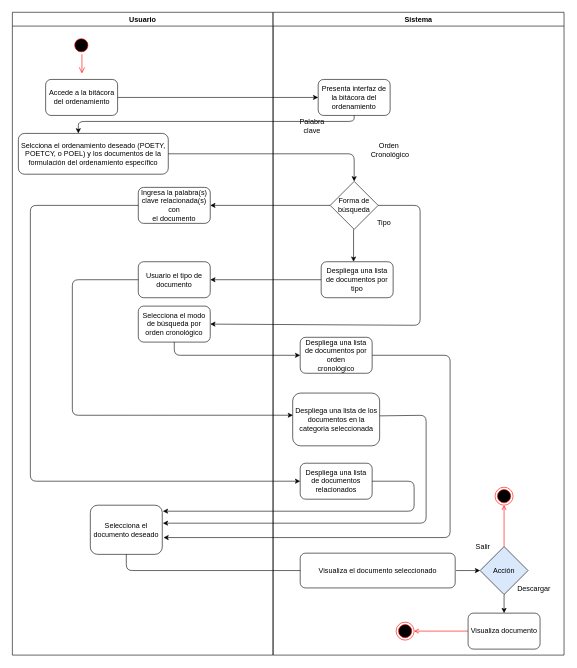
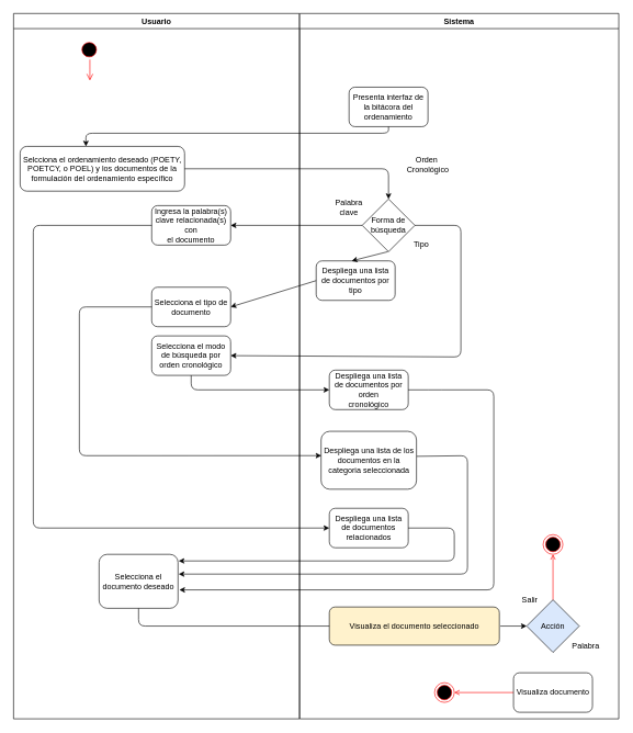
  <mxCell id="0" />
  <mxCell id="1" parent="0" />
  <mxCell id="2" value="Usuario" style="swimlane;whiteSpace=wrap" parent="1" vertex="1"><mxGeometry x="20" y="20" width="434.5" height="1072" as="geometry" /></mxCell>
  <mxCell id="3" value="" style="ellipse;shape=startState;fillColor=#000000;strokeColor=#ff0000;" parent="2" vertex="1"><mxGeometry x="100" y="40" width="30" height="30" as="geometry" /></mxCell>
  <mxCell id="4" value="" style="edgeStyle=elbowEdgeStyle;elbow=horizontal;verticalAlign=bottom;endArrow=open;endSize=8;strokeColor=#FF0000;endFill=1;rounded=0" parent="2" source="3" edge="1"><mxGeometry x="100" y="40" as="geometry"><mxPoint x="116" y="102" as="targetPoint" /></mxGeometry></mxCell>
- <mxCell id="5" value="Accede a la bitácora del ordenamiento" style="rounded=1;whiteSpace=wrap;html=1;" vertex="1" parent="2"><mxGeometry x="55.5" y="112" width="120" height="60" as="geometry" /></mxCell>
  <mxCell id="6" value="&lt;div&gt;&lt;font style=&quot;font-size: 12px&quot;&gt;Selcciona el ordenamiento deseado (POETY,&lt;/font&gt;&lt;/div&gt;&lt;div&gt;&lt;font style=&quot;font-size: 12px&quot;&gt;&lt;font style=&quot;font-size: 12px&quot;&gt;POETCY, o POEL) y los&lt;/font&gt;&amp;nbsp;documentos de la&lt;/font&gt;&lt;/div&gt;&lt;div&gt;&lt;font style=&quot;font-size: 12px&quot;&gt;formulación del ordenamiento específico&lt;/font&gt;&lt;/div&gt;" style="rounded=1;whiteSpace=wrap;html=1;" vertex="1" parent="2"><mxGeometry x="10" y="202" width="250" height="68" as="geometry" /></mxCell>
  <mxCell id="7" value="&lt;div&gt;Ingresa la palabra(s) clave relacionada(s) con&lt;/div&gt;&lt;div&gt;el documento&lt;/div&gt;" style="rounded=1;whiteSpace=wrap;html=1;" vertex="1" parent="2"><mxGeometry x="210" y="292" width="120" height="60" as="geometry" /></mxCell>
- <mxCell id="8" value="Usuario el tipo de documento" style="rounded=1;whiteSpace=wrap;html=1;" vertex="1" parent="2"><mxGeometry x="210" y="416" width="120" height="60" as="geometry" /></mxCell>
+ <mxCell id="8" value="Selecciona el tipo de documento" style="rounded=1;whiteSpace=wrap;html=1;" vertex="1" parent="2"><mxGeometry x="210" y="416" width="120" height="60" as="geometry" /></mxCell>
  <mxCell id="9" value="Selecciona el modo de búsqueda por orden cronológico" style="rounded=1;whiteSpace=wrap;html=1;" vertex="1" parent="2"><mxGeometry x="210" y="490" width="120" height="60" as="geometry" /></mxCell>
  <mxCell id="10" value="Selecciona el documento deseado" style="rounded=1;whiteSpace=wrap;html=1;" vertex="1" parent="2"><mxGeometry x="130" y="822" width="120" height="82" as="geometry" /></mxCell>
  <mxCell id="11" value="Sistema" style="swimlane;whiteSpace=wrap;startSize=23;" parent="1" vertex="1"><mxGeometry x="455" y="20" width="485" height="1072" as="geometry" /></mxCell>
  <mxCell id="12" value="" style="ellipse;shape=endState;fillColor=#000000;strokeColor=#ff0000" parent="11" vertex="1"><mxGeometry x="205" y="1017" width="30" height="30" as="geometry" /></mxCell>
  <mxCell id="13" value="" style="endArrow=open;strokeColor=#FF0000;endFill=1;rounded=0;exitX=0;exitY=0.5;exitDx=0;exitDy=0;" parent="11" source="30" target="12" edge="1"><mxGeometry relative="1" as="geometry"><mxPoint x="275" y="1102" as="sourcePoint" /></mxGeometry></mxCell>
  <mxCell id="14" value="Presenta interfaz de la bitácora del ordenamiento" style="rounded=1;whiteSpace=wrap;html=1;" vertex="1" parent="11"><mxGeometry x="75" y="112" width="120" height="60" as="geometry" /></mxCell>
  <mxCell id="15" value="Forma de búsqueda" style="rhombus;whiteSpace=wrap;html=1;" vertex="1" parent="11"><mxGeometry x="95" y="282" width="80" height="80" as="geometry" /></mxCell>
- <mxCell id="16" value="Palabra clave" style="text;html=1;strokeColor=none;fillColor=none;align=center;verticalAlign=middle;whiteSpace=wrap;rounded=0;" vertex="1" parent="11"><mxGeometry x="45" y="180" width="40" height="20" as="geometry" /></mxCell>
+ <mxCell id="16" value="Palabra clave" style="text;html=1;strokeColor=none;fillColor=none;align=center;verticalAlign=middle;whiteSpace=wrap;rounded=0;" vertex="1" parent="11"><mxGeometry x="55" y="285" width="40" height="20" as="geometry" /></mxCell>
  <mxCell id="17" value="Orden&amp;nbsp;&lt;br&gt;Cronológico" style="text;html=1;strokeColor=none;fillColor=none;align=center;verticalAlign=middle;whiteSpace=wrap;rounded=0;" vertex="1" parent="11"><mxGeometry x="175" y="220" width="40" height="20" as="geometry" /></mxCell>
  <mxCell id="18" value="Tipo" style="text;html=1;strokeColor=none;fillColor=none;align=center;verticalAlign=middle;whiteSpace=wrap;rounded=0;" vertex="1" parent="11"><mxGeometry x="165" y="342" width="40" height="20" as="geometry" /></mxCell>
- <mxCell id="19" value="&lt;div&gt;Visualiza el&amp;nbsp;&lt;span&gt;documento selecc&lt;/span&gt;&lt;span&gt;ionado&lt;/span&gt;&lt;/div&gt;" style="rounded=1;whiteSpace=wrap;html=1;" vertex="1" parent="11"><mxGeometry x="45" y="902" width="258.5" height="58" as="geometry" /></mxCell>
- <mxCell id="20" value="&lt;div&gt;Despliega una lista de documentos por tipo&lt;/div&gt;" style="rounded=1;whiteSpace=wrap;html=1;" vertex="1" parent="11"><mxGeometry x="80" y="416" width="120" height="60" as="geometry" /></mxCell>
+ <mxCell id="19" value="&lt;div&gt;Visualiza el&amp;nbsp;&lt;span&gt;documento selecc&lt;/span&gt;&lt;span&gt;ionado&lt;/span&gt;&lt;/div&gt;" style="rounded=1;whiteSpace=wrap;html=1;fillColor=#fff2cc;" vertex="1" parent="11"><mxGeometry x="45" y="902" width="258.5" height="58" as="geometry" /></mxCell>
+ <mxCell id="20" value="&lt;div&gt;Despliega una lista de documentos por tipo&lt;/div&gt;" style="rounded=1;whiteSpace=wrap;html=1;" vertex="1" parent="11"><mxGeometry x="25" y="376" width="120" height="60" as="geometry" /></mxCell>
  <mxCell id="21" value="" style="endArrow=classic;html=1;entryX=0.45;entryY=0;entryDx=0;entryDy=0;entryPerimeter=0;" edge="1" parent="11" target="20"><mxGeometry width="50" height="50" relative="1" as="geometry"><mxPoint x="134" y="362" as="sourcePoint" /><mxPoint x="139" y="418" as="targetPoint" /></mxGeometry></mxCell>
  <mxCell id="22" value="&lt;div&gt;Despliega una lista de documentos por orden&lt;/div&gt;&lt;div&gt;cronológico&lt;/div&gt;" style="rounded=1;whiteSpace=wrap;html=1;" vertex="1" parent="11"><mxGeometry x="45" y="542" width="120" height="60" as="geometry" /></mxCell>
  <mxCell id="23" value="D&lt;span&gt;espliega una lista de los documentos en la&lt;/span&gt;&lt;div&gt;categoria seleccionada&lt;/div&gt;" style="rounded=1;whiteSpace=wrap;html=1;" vertex="1" parent="11"><mxGeometry x="32.5" y="635" width="145" height="88" as="geometry" /></mxCell>
  <mxCell id="24" value="&lt;div&gt;Despliega una lista de documentos relaciona&lt;span&gt;dos&lt;/span&gt;&lt;/div&gt;" style="rounded=1;whiteSpace=wrap;html=1;" vertex="1" parent="11"><mxGeometry x="45" y="752" width="120" height="60" as="geometry" /></mxCell>
  <mxCell id="25" value="Acción" style="rhombus;whiteSpace=wrap;html=1;fillColor=#dae8fc;" vertex="1" parent="11"><mxGeometry x="345" y="891" width="80" height="80" as="geometry" /></mxCell>
  <mxCell id="26" value="" style="ellipse;shape=endState;fillColor=#000000;strokeColor=#ff0000" vertex="1" parent="11"><mxGeometry x="370" y="792" width="30" height="30" as="geometry" /></mxCell>
  <mxCell id="27" value="" style="endArrow=open;strokeColor=#FF0000;endFill=1;rounded=0;entryX=0.5;entryY=1;entryDx=0;entryDy=0;" edge="1" parent="11" source="25" target="26"><mxGeometry relative="1" as="geometry"><mxPoint x="285" y="1112" as="sourcePoint" /><mxPoint x="535.212" y="1154.489" as="targetPoint" /></mxGeometry></mxCell>
  <mxCell id="28" value="Salir" style="text;html=1;strokeColor=none;fillColor=none;align=center;verticalAlign=middle;whiteSpace=wrap;rounded=0;" vertex="1" parent="11"><mxGeometry x="330" y="882" width="40" height="20" as="geometry" /></mxCell>
- <mxCell id="29" value="Descargar" style="text;html=1;strokeColor=none;fillColor=none;align=center;verticalAlign=middle;whiteSpace=wrap;rounded=0;" vertex="1" parent="11"><mxGeometry x="415" y="951" width="40" height="20" as="geometry" /></mxCell>
+ <mxCell id="29" value="Palabra" style="text;html=1;strokeColor=none;fillColor=none;align=center;verticalAlign=middle;whiteSpace=wrap;rounded=0;" vertex="1" parent="11"><mxGeometry x="415" y="951" width="40" height="20" as="geometry" /></mxCell>
  <mxCell id="30" value="Visualiza documento" style="rounded=1;whiteSpace=wrap;html=1;" vertex="1" parent="11"><mxGeometry x="325" y="1002" width="120" height="60" as="geometry" /></mxCell>
- <mxCell id="31" value="" style="endArrow=classic;html=1;exitX=0.5;exitY=1;exitDx=0;exitDy=0;" edge="1" parent="11" source="25" target="30"><mxGeometry width="50" height="50" relative="1" as="geometry"><mxPoint x="-45" y="1122" as="sourcePoint" /><mxPoint x="5" y="1072" as="targetPoint" /></mxGeometry></mxCell>
- <mxCell id="32" value="" style="endArrow=classic;html=1;exitX=1;exitY=0.5;exitDx=0;exitDy=0;" edge="1" parent="1" source="5" target="14"><mxGeometry width="50" height="50" relative="1" as="geometry"><mxPoint x="570" y="342" as="sourcePoint" /><mxPoint x="620" y="292" as="targetPoint" /></mxGeometry></mxCell>
  <mxCell id="33" value="" style="endArrow=classic;html=1;exitX=0.5;exitY=1;exitDx=0;exitDy=0;" edge="1" parent="1" source="14"><mxGeometry width="50" height="50" relative="1" as="geometry"><mxPoint x="570" y="342" as="sourcePoint" /><mxPoint x="130" y="222" as="targetPoint" /><Array as="points"><mxPoint x="590" y="202" /><mxPoint x="130" y="202" /></Array></mxGeometry></mxCell>
  <mxCell id="34" value="" style="endArrow=classic;html=1;exitX=1;exitY=0.5;exitDx=0;exitDy=0;entryX=0.5;entryY=0;entryDx=0;entryDy=0;" edge="1" parent="1" source="6" target="15"><mxGeometry width="50" height="50" relative="1" as="geometry"><mxPoint x="570" y="342" as="sourcePoint" /><mxPoint x="750" y="256" as="targetPoint" /><Array as="points"><mxPoint x="590" y="256" /></Array></mxGeometry></mxCell>
  <mxCell id="35" value="" style="endArrow=classic;html=1;exitX=0;exitY=0.5;exitDx=0;exitDy=0;" edge="1" parent="1" source="15" target="7"><mxGeometry width="50" height="50" relative="1" as="geometry"><mxPoint x="470" y="342" as="sourcePoint" /><mxPoint x="350" y="322" as="targetPoint" /></mxGeometry></mxCell>
  <mxCell id="36" value="" style="endArrow=classic;html=1;exitX=0;exitY=0.5;exitDx=0;exitDy=0;entryX=1;entryY=0.5;entryDx=0;entryDy=0;" edge="1" parent="1" source="20" target="8"><mxGeometry width="50" height="50" relative="1" as="geometry"><mxPoint x="410" y="662" as="sourcePoint" /><mxPoint x="460" y="612" as="targetPoint" /></mxGeometry></mxCell>
  <mxCell id="37" value="" style="endArrow=classic;html=1;exitX=1;exitY=0.5;exitDx=0;exitDy=0;entryX=1;entryY=0.5;entryDx=0;entryDy=0;" edge="1" parent="1" source="15" target="9"><mxGeometry width="50" height="50" relative="1" as="geometry"><mxPoint x="770" y="352" as="sourcePoint" /><mxPoint x="350" y="532" as="targetPoint" /><Array as="points"><mxPoint x="700" y="342" /><mxPoint x="700" y="542" /></Array></mxGeometry></mxCell>
  <mxCell id="38" value="" style="endArrow=classic;html=1;exitX=0;exitY=0.5;exitDx=0;exitDy=0;entryX=0;entryY=0.5;entryDx=0;entryDy=0;" edge="1" parent="1" source="7" target="24"><mxGeometry width="50" height="50" relative="1" as="geometry"><mxPoint x="100" y="372" as="sourcePoint" /><mxPoint x="200" y="862" as="targetPoint" /><Array as="points"><mxPoint x="50" y="342" /><mxPoint x="50" y="802" /></Array></mxGeometry></mxCell>
  <mxCell id="39" value="" style="endArrow=classic;html=1;exitX=0;exitY=0.5;exitDx=0;exitDy=0;entryX=0.003;entryY=0.42;entryDx=0;entryDy=0;entryPerimeter=0;" edge="1" parent="1" source="8" target="23"><mxGeometry width="50" height="50" relative="1" as="geometry"><mxPoint x="120" y="462" as="sourcePoint" /><mxPoint x="120" y="902" as="targetPoint" /><Array as="points"><mxPoint x="120" y="466" /><mxPoint x="120" y="692" /></Array></mxGeometry></mxCell>
  <mxCell id="40" value="" style="endArrow=classic;html=1;exitX=0.5;exitY=1;exitDx=0;exitDy=0;" edge="1" parent="1" source="9"><mxGeometry width="50" height="50" relative="1" as="geometry"><mxPoint x="80" y="592" as="sourcePoint" /><mxPoint x="500" y="592" as="targetPoint" /><Array as="points"><mxPoint x="290" y="592" /></Array></mxGeometry></mxCell>
  <mxCell id="41" value="" style="endArrow=classic;html=1;exitX=1;exitY=0.5;exitDx=0;exitDy=0;entryX=1.008;entryY=0.122;entryDx=0;entryDy=0;entryPerimeter=0;" edge="1" parent="1" source="24" target="10"><mxGeometry width="50" height="50" relative="1" as="geometry"><mxPoint x="660" y="802" as="sourcePoint" /><mxPoint x="271" y="872" as="targetPoint" /><Array as="points"><mxPoint x="690" y="802" /><mxPoint x="690" y="852" /></Array></mxGeometry></mxCell>
  <mxCell id="42" value="" style="endArrow=classic;html=1;exitX=1.003;exitY=0.432;exitDx=0;exitDy=0;exitPerimeter=0;" edge="1" parent="1" source="23"><mxGeometry width="50" height="50" relative="1" as="geometry"><mxPoint x="655" y="705" as="sourcePoint" /><mxPoint x="271" y="872" as="targetPoint" /><Array as="points"><mxPoint x="710" y="692" /><mxPoint x="710" y="872" /></Array></mxGeometry></mxCell>
  <mxCell id="43" value="" style="endArrow=classic;html=1;exitX=1;exitY=0.5;exitDx=0;exitDy=0;" edge="1" parent="1" source="22"><mxGeometry width="50" height="50" relative="1" as="geometry"><mxPoint x="760" y="592" as="sourcePoint" /><mxPoint x="272" y="896" as="targetPoint" /><Array as="points"><mxPoint x="660" y="592" /><mxPoint x="750" y="592" /><mxPoint x="750" y="896" /></Array></mxGeometry></mxCell>
  <mxCell id="44" value="" style="endArrow=none;html=1;entryX=0;entryY=0.5;entryDx=0;entryDy=0;" edge="1" parent="1" source="10" target="19"><mxGeometry width="50" height="50" relative="1" as="geometry"><mxPoint x="-90" y="951" as="sourcePoint" /><mxPoint x="315" y="952" as="targetPoint" /><Array as="points"><mxPoint x="210" y="951" /></Array></mxGeometry></mxCell>
  <mxCell id="45" value="" style="endArrow=classic;html=1;entryX=0;entryY=0.5;entryDx=0;entryDy=0;" edge="1" parent="1" target="25"><mxGeometry width="50" height="50" relative="1" as="geometry"><mxPoint x="760" y="951" as="sourcePoint" /><mxPoint x="460" y="902" as="targetPoint" /></mxGeometry></mxCell>
